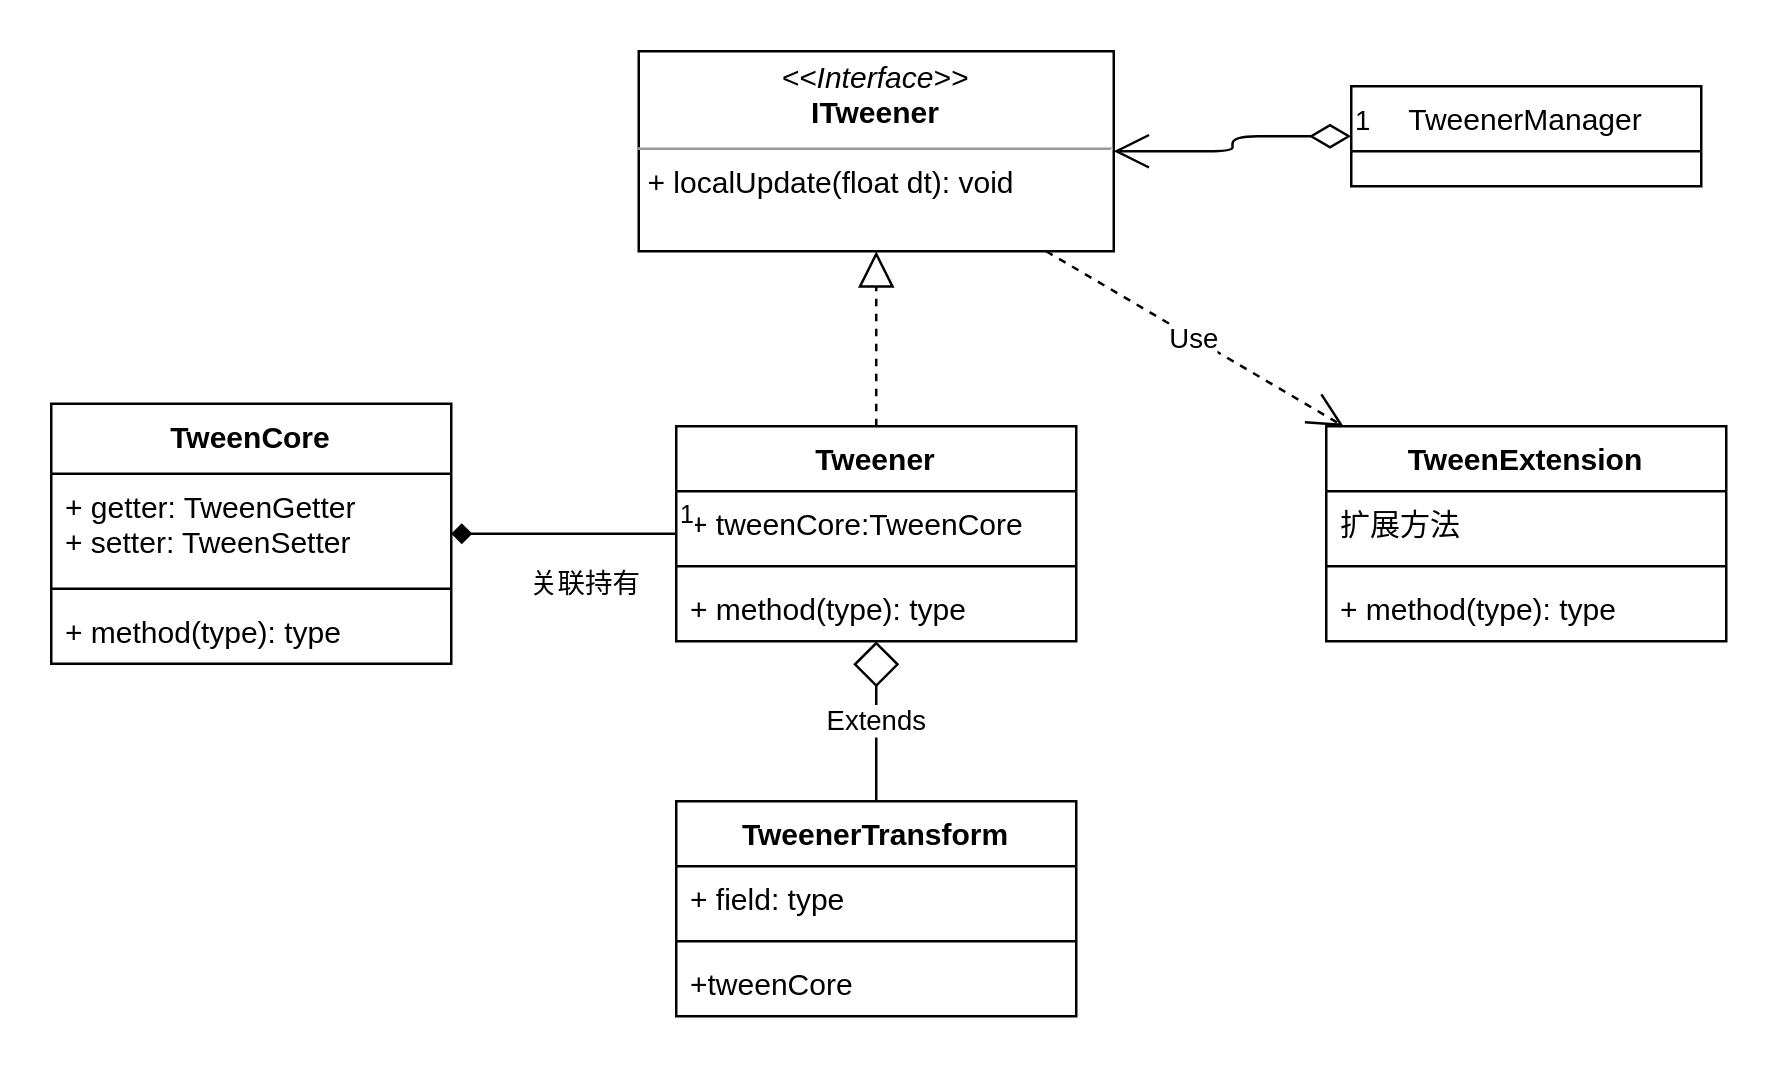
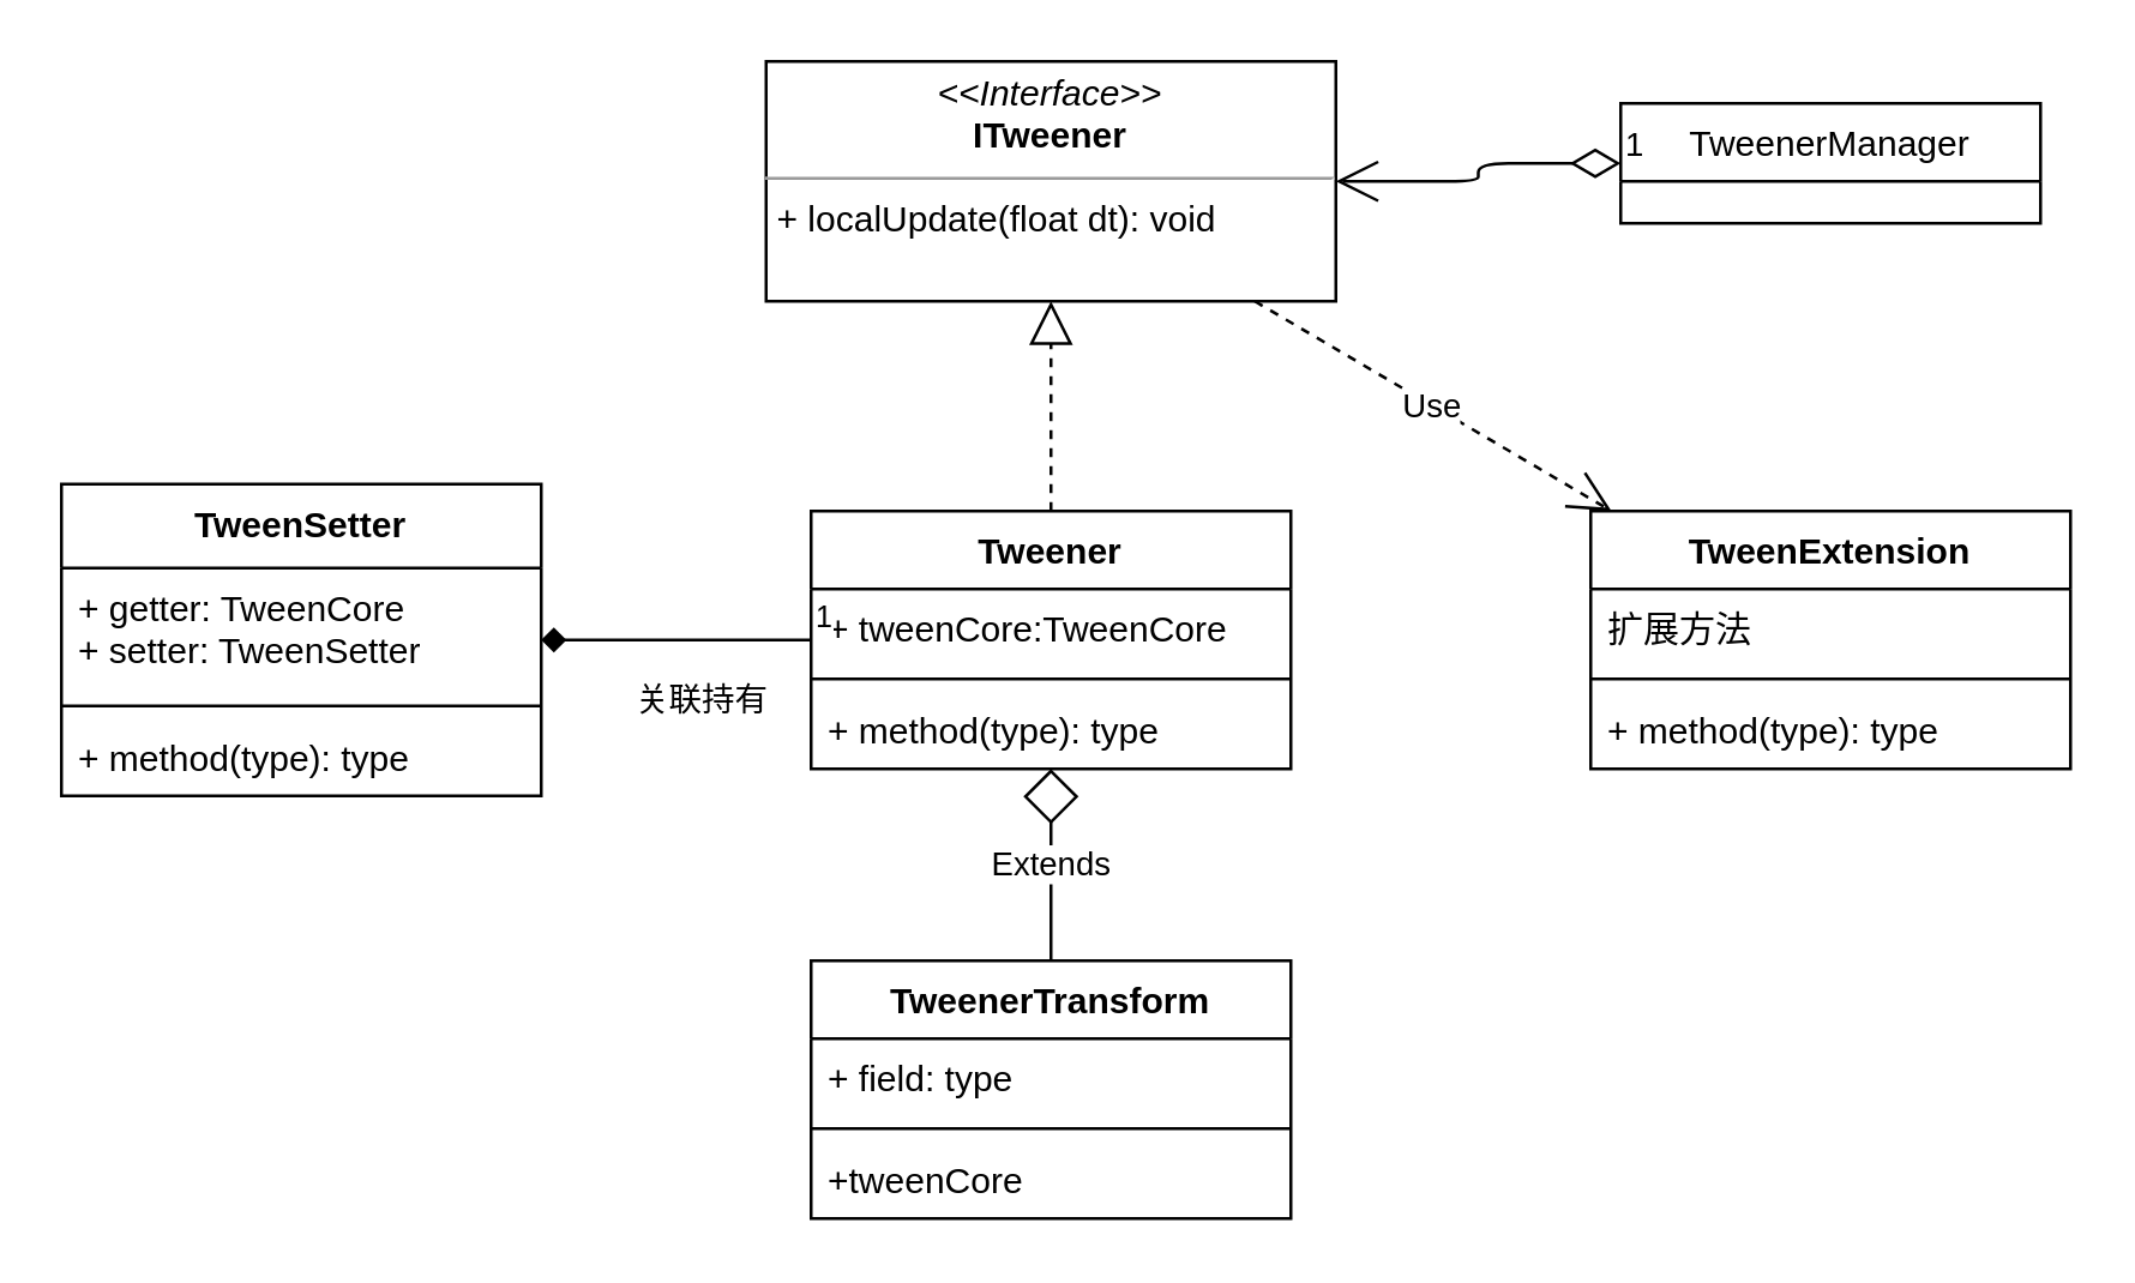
  <mxCell id="0" />
  <mxCell id="1" parent="0" />
  <mxCell id="2" value="Tweener&#10;" style="swimlane;fontStyle=1;align=center;verticalAlign=top;childLayout=stackLayout;horizontal=1;startSize=26;horizontalStack=0;resizeParent=1;resizeParentMax=0;resizeLast=0;collapsible=1;marginBottom=0;" parent="1" vertex="1"><mxGeometry x="270" y="170" width="160" height="86" as="geometry"><mxRectangle x="310" y="170" width="80" height="26" as="alternateBounds" /></mxGeometry></mxCell>
  <mxCell id="3" value="+ tweenCore:TweenCore" style="text;strokeColor=none;fillColor=none;align=left;verticalAlign=top;spacingLeft=4;spacingRight=4;overflow=hidden;rotatable=0;points=[[0,0.5],[1,0.5]];portConstraint=eastwest;" parent="2" vertex="1"><mxGeometry y="26" width="160" height="26" as="geometry" /></mxCell>
  <mxCell id="4" value="" style="line;strokeWidth=1;fillColor=none;align=left;verticalAlign=middle;spacingTop=-1;spacingLeft=3;spacingRight=3;rotatable=0;labelPosition=right;points=[];portConstraint=eastwest;" parent="2" vertex="1"><mxGeometry y="52" width="160" height="8" as="geometry" /></mxCell>
  <mxCell id="5" value="+ method(type): type" style="text;strokeColor=none;fillColor=none;align=left;verticalAlign=top;spacingLeft=4;spacingRight=4;overflow=hidden;rotatable=0;points=[[0,0.5],[1,0.5]];portConstraint=eastwest;" parent="2" vertex="1"><mxGeometry y="60" width="160" height="26" as="geometry" /></mxCell>
- <mxCell id="6" value="TweenCore&#10;" style="swimlane;fontStyle=1;align=center;verticalAlign=top;childLayout=stackLayout;horizontal=1;startSize=28;horizontalStack=0;resizeParent=1;resizeParentMax=0;resizeLast=0;collapsible=1;marginBottom=0;" parent="1" vertex="1"><mxGeometry x="20" y="161" width="160" height="104" as="geometry" /></mxCell>
- <mxCell id="7" value="+ getter: TweenGetter&#10;+ setter: TweenSetter" style="text;strokeColor=none;fillColor=none;align=left;verticalAlign=top;spacingLeft=4;spacingRight=4;overflow=hidden;rotatable=0;points=[[0,0.5],[1,0.5]];portConstraint=eastwest;" parent="6" vertex="1"><mxGeometry y="28" width="160" height="42" as="geometry" /></mxCell>
+ <mxCell id="6" value="TweenSetter&#10;" style="swimlane;fontStyle=1;align=center;verticalAlign=top;childLayout=stackLayout;horizontal=1;startSize=28;horizontalStack=0;resizeParent=1;resizeParentMax=0;resizeLast=0;collapsible=1;marginBottom=0;" parent="1" vertex="1"><mxGeometry x="20" y="161" width="160" height="104" as="geometry" /></mxCell>
+ <mxCell id="7" value="+ getter: TweenCore&#10;+ setter: TweenSetter" style="text;strokeColor=none;fillColor=none;align=left;verticalAlign=top;spacingLeft=4;spacingRight=4;overflow=hidden;rotatable=0;points=[[0,0.5],[1,0.5]];portConstraint=eastwest;" parent="6" vertex="1"><mxGeometry y="28" width="160" height="42" as="geometry" /></mxCell>
  <mxCell id="8" value="" style="line;strokeWidth=1;fillColor=none;align=left;verticalAlign=middle;spacingTop=-1;spacingLeft=3;spacingRight=3;rotatable=0;labelPosition=right;points=[];portConstraint=eastwest;" parent="6" vertex="1"><mxGeometry y="70" width="160" height="8" as="geometry" /></mxCell>
  <mxCell id="9" value="+ method(type): type" style="text;strokeColor=none;fillColor=none;align=left;verticalAlign=top;spacingLeft=4;spacingRight=4;overflow=hidden;rotatable=0;points=[[0,0.5],[1,0.5]];portConstraint=eastwest;" parent="6" vertex="1"><mxGeometry y="78" width="160" height="26" as="geometry" /></mxCell>
  <mxCell id="10" value="&lt;p style=&quot;margin: 0px ; margin-top: 4px ; text-align: center&quot;&gt;&lt;i&gt;&amp;lt;&amp;lt;Interface&amp;gt;&amp;gt;&lt;/i&gt;&lt;br&gt;&lt;b&gt;ITweener&lt;/b&gt;&lt;/p&gt;&lt;hr size=&quot;1&quot;&gt;&lt;p style=&quot;margin: 0px ; margin-left: 4px&quot;&gt;+ localUpdate(float dt): void&lt;br&gt;&lt;/p&gt;" style="verticalAlign=top;align=left;overflow=fill;fontSize=12;fontFamily=Helvetica;html=1;" parent="1" vertex="1"><mxGeometry x="255" y="20" width="190" height="80" as="geometry" /></mxCell>
  <mxCell id="11" value="TweenerTransform" style="swimlane;fontStyle=1;align=center;verticalAlign=top;childLayout=stackLayout;horizontal=1;startSize=26;horizontalStack=0;resizeParent=1;resizeParentMax=0;resizeLast=0;collapsible=1;marginBottom=0;" parent="1" vertex="1"><mxGeometry x="270" y="320" width="160" height="86" as="geometry" /></mxCell>
  <mxCell id="12" value="+ field: type" style="text;strokeColor=none;fillColor=none;align=left;verticalAlign=top;spacingLeft=4;spacingRight=4;overflow=hidden;rotatable=0;points=[[0,0.5],[1,0.5]];portConstraint=eastwest;" parent="11" vertex="1"><mxGeometry y="26" width="160" height="26" as="geometry" /></mxCell>
  <mxCell id="13" value="" style="line;strokeWidth=1;fillColor=none;align=left;verticalAlign=middle;spacingTop=-1;spacingLeft=3;spacingRight=3;rotatable=0;labelPosition=right;points=[];portConstraint=eastwest;" parent="11" vertex="1"><mxGeometry y="52" width="160" height="8" as="geometry" /></mxCell>
  <mxCell id="14" value="+tweenCore" style="text;strokeColor=none;fillColor=none;align=left;verticalAlign=top;spacingLeft=4;spacingRight=4;overflow=hidden;rotatable=0;points=[[0,0.5],[1,0.5]];portConstraint=eastwest;" parent="11" vertex="1"><mxGeometry y="60" width="160" height="26" as="geometry" /></mxCell>
  <mxCell id="15" value="TweenerManager" style="swimlane;fontStyle=0;childLayout=stackLayout;horizontal=1;startSize=26;fillColor=none;horizontalStack=0;resizeParent=1;resizeParentMax=0;resizeLast=0;collapsible=1;marginBottom=0;" parent="1" vertex="1"><mxGeometry x="540" y="34" width="140" height="40" as="geometry" /></mxCell>
  <mxCell id="16" value="TweenExtension" style="swimlane;fontStyle=1;align=center;verticalAlign=top;childLayout=stackLayout;horizontal=1;startSize=26;horizontalStack=0;resizeParent=1;resizeParentMax=0;resizeLast=0;collapsible=1;marginBottom=0;" parent="1" vertex="1"><mxGeometry x="530" y="170" width="160" height="86" as="geometry" /></mxCell>
  <mxCell id="17" value="扩展方法" style="text;strokeColor=none;fillColor=none;align=left;verticalAlign=top;spacingLeft=4;spacingRight=4;overflow=hidden;rotatable=0;points=[[0,0.5],[1,0.5]];portConstraint=eastwest;" parent="16" vertex="1"><mxGeometry y="26" width="160" height="26" as="geometry" /></mxCell>
  <mxCell id="18" value="" style="line;strokeWidth=1;fillColor=none;align=left;verticalAlign=middle;spacingTop=-1;spacingLeft=3;spacingRight=3;rotatable=0;labelPosition=right;points=[];portConstraint=eastwest;" parent="16" vertex="1"><mxGeometry y="52" width="160" height="8" as="geometry" /></mxCell>
  <mxCell id="19" value="+ method(type): type" style="text;strokeColor=none;fillColor=none;align=left;verticalAlign=top;spacingLeft=4;spacingRight=4;overflow=hidden;rotatable=0;points=[[0,0.5],[1,0.5]];portConstraint=eastwest;" parent="16" vertex="1"><mxGeometry y="60" width="160" height="26" as="geometry" /></mxCell>
  <mxCell id="20" value="" style="endArrow=block;dashed=1;endFill=0;endSize=12;html=1;exitX=0.5;exitY=0;exitDx=0;exitDy=0;" parent="1" source="2" target="10" edge="1"><mxGeometry width="160" relative="1" as="geometry"><mxPoint x="347" y="160" as="sourcePoint" /><mxPoint x="510" y="160" as="targetPoint" /></mxGeometry></mxCell>
  <mxCell id="21" value="Extends" style="endArrow=diamond;endSize=16;endFill=0;html=1;" parent="1" source="11" target="2" edge="1"><mxGeometry width="160" relative="1" as="geometry"><mxPoint x="400" y="280" as="sourcePoint" /><mxPoint x="560" y="280" as="targetPoint" /></mxGeometry></mxCell>
  <mxCell id="22" value="关联持有" style="endArrow=diamond;endFill=1;html=1;edgeStyle=orthogonalEdgeStyle;align=left;verticalAlign=top;" parent="1" source="2" target="6" edge="1"><mxGeometry x="0.333" y="7" relative="1" as="geometry"><mxPoint x="240" y="220" as="sourcePoint" /><mxPoint x="240" y="180" as="targetPoint" /><mxPoint as="offset" /></mxGeometry></mxCell>
  <mxCell id="23" value="1" style="resizable=0;html=1;align=left;verticalAlign=bottom;labelBackgroundColor=#ffffff;fontSize=10;" parent="22" connectable="0" vertex="1"><mxGeometry x="-1" relative="1" as="geometry" /></mxCell>
  <mxCell id="24" value="1" style="endArrow=open;html=1;endSize=12;startArrow=diamondThin;startSize=14;startFill=0;edgeStyle=orthogonalEdgeStyle;align=left;verticalAlign=bottom;" parent="1" source="15" target="10" edge="1"><mxGeometry x="-1" y="3" relative="1" as="geometry"><mxPoint x="480" y="110" as="sourcePoint" /><mxPoint x="640" y="110" as="targetPoint" /></mxGeometry></mxCell>
  <mxCell id="25" value="Use" style="endArrow=open;endSize=12;dashed=1;html=1;" parent="1" source="10" target="16" edge="1"><mxGeometry width="160" relative="1" as="geometry"><mxPoint x="500" y="260" as="sourcePoint" /><mxPoint x="660" y="260" as="targetPoint" /></mxGeometry></mxCell>
